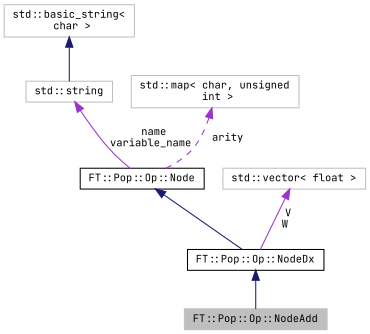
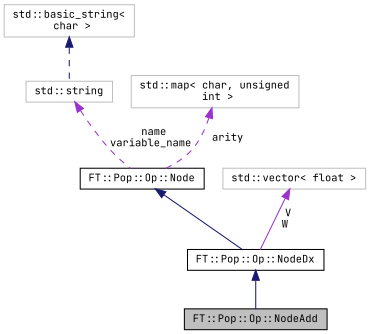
  digraph {
    fontname="JetBrains Mono"
    node [color=grey75 fillcolor=white fontname="JetBrains Mono" fontsize=10 shape=record style=filled]
    edge [color=midnightblue dir=back fontname="JetBrains Mono" fontsize=10 labelfontname=Helvetica labelfontsize=10 style=solid]
-   n1 [fillcolor=grey75 fontcolor=black height=0.2 label="FT::Pop::Op::NodeAdd" width=0.4]
+   n1 [color=black fillcolor=grey75 fontcolor=black height=0.2 label="FT::Pop::Op::NodeAdd" width=0.4]
    n2 [color=black height=0.2 label="FT::Pop::Op::NodeDx" width=0.4]
    n3 [color=black height=0.2 label="FT::Pop::Op::Node" width=0.4]
    n4 [height=0.2 label="std::string" width=0.4]
    n5 [height=0.2 label="std::basic_string\<\l char \>" width=0.4]
    n6 [height=0.2 label="std::map\< char, unsigned\l int \>" width=0.4]
    n7 [height=0.2 label="std::vector\< float \>" width=0.4]
    n2 -> n1
    n3 -> n2
-   n4 -> n3 [color=darkorchid3 label=" name\nvariable_name"]
-   n5 -> n4
+   n4 -> n3 [color=darkorchid3 label=" name\nvariable_name" style=dashed]
+   n5 -> n4 [style=dashed]
    n6 -> n3 [color=darkorchid3 label=" arity" style=dashed]
    n7 -> n2 [color=darkorchid3 label=" V\nW"]
  }
